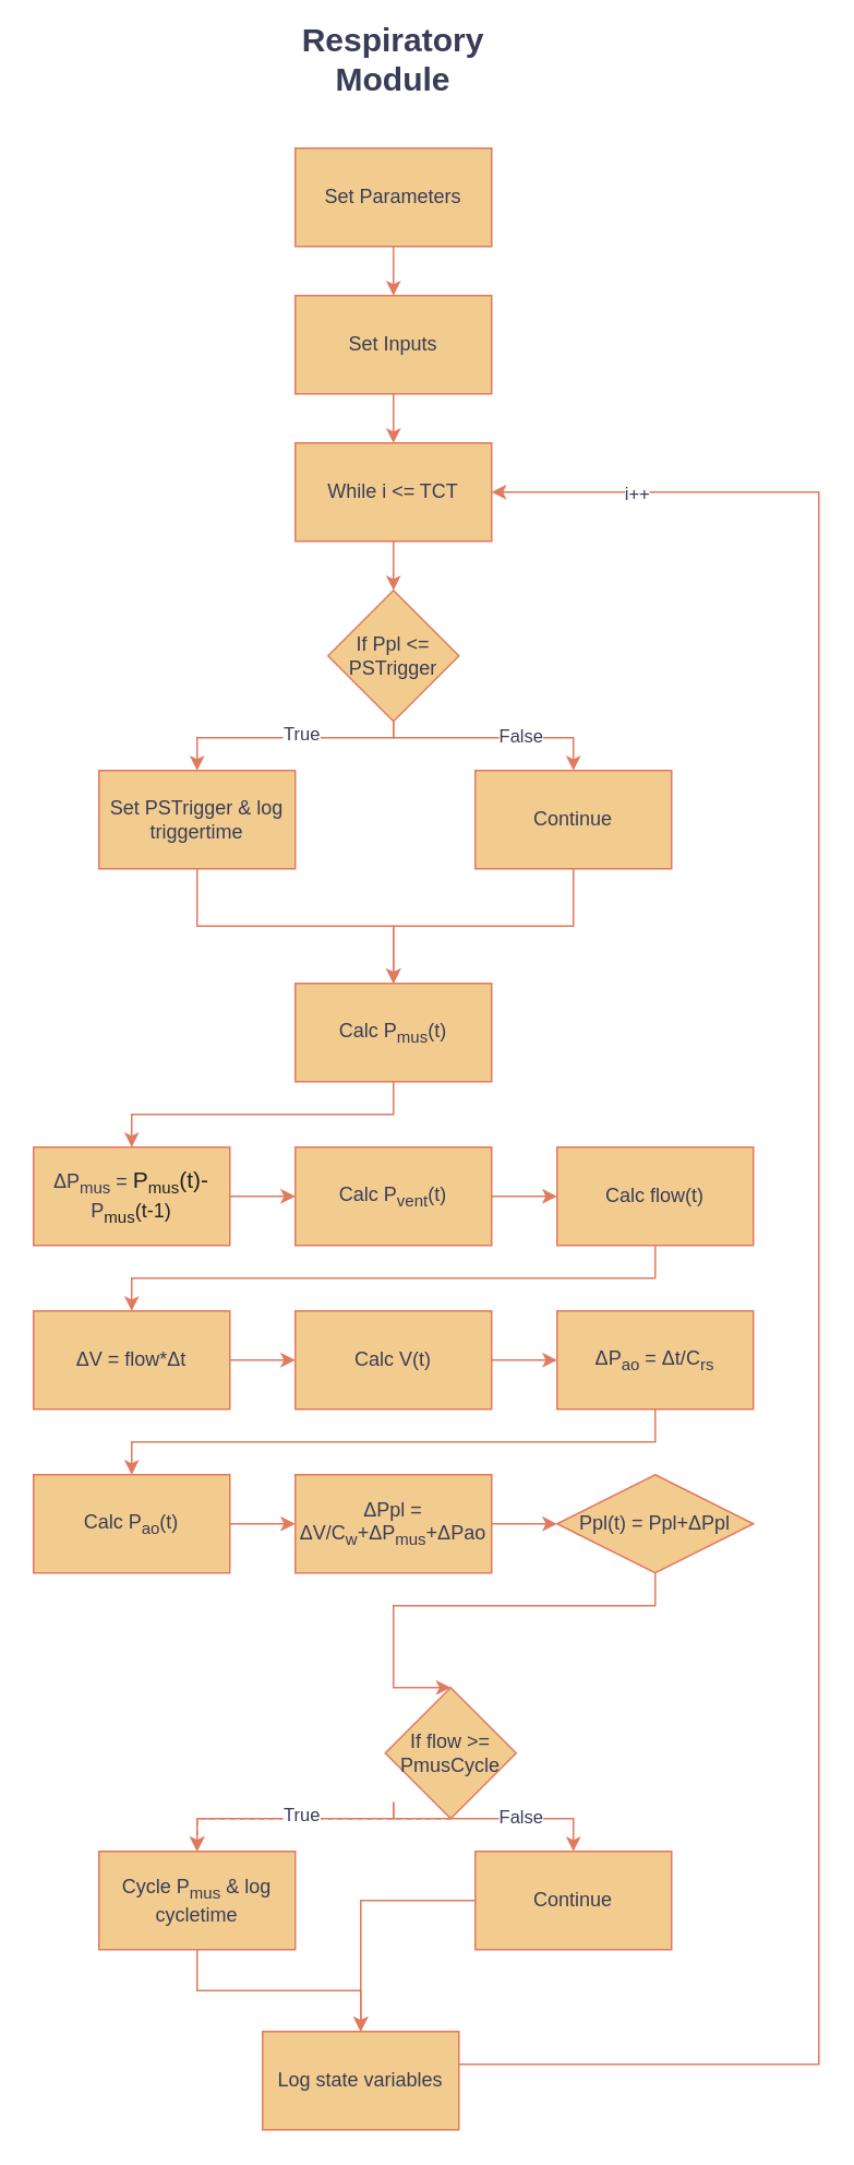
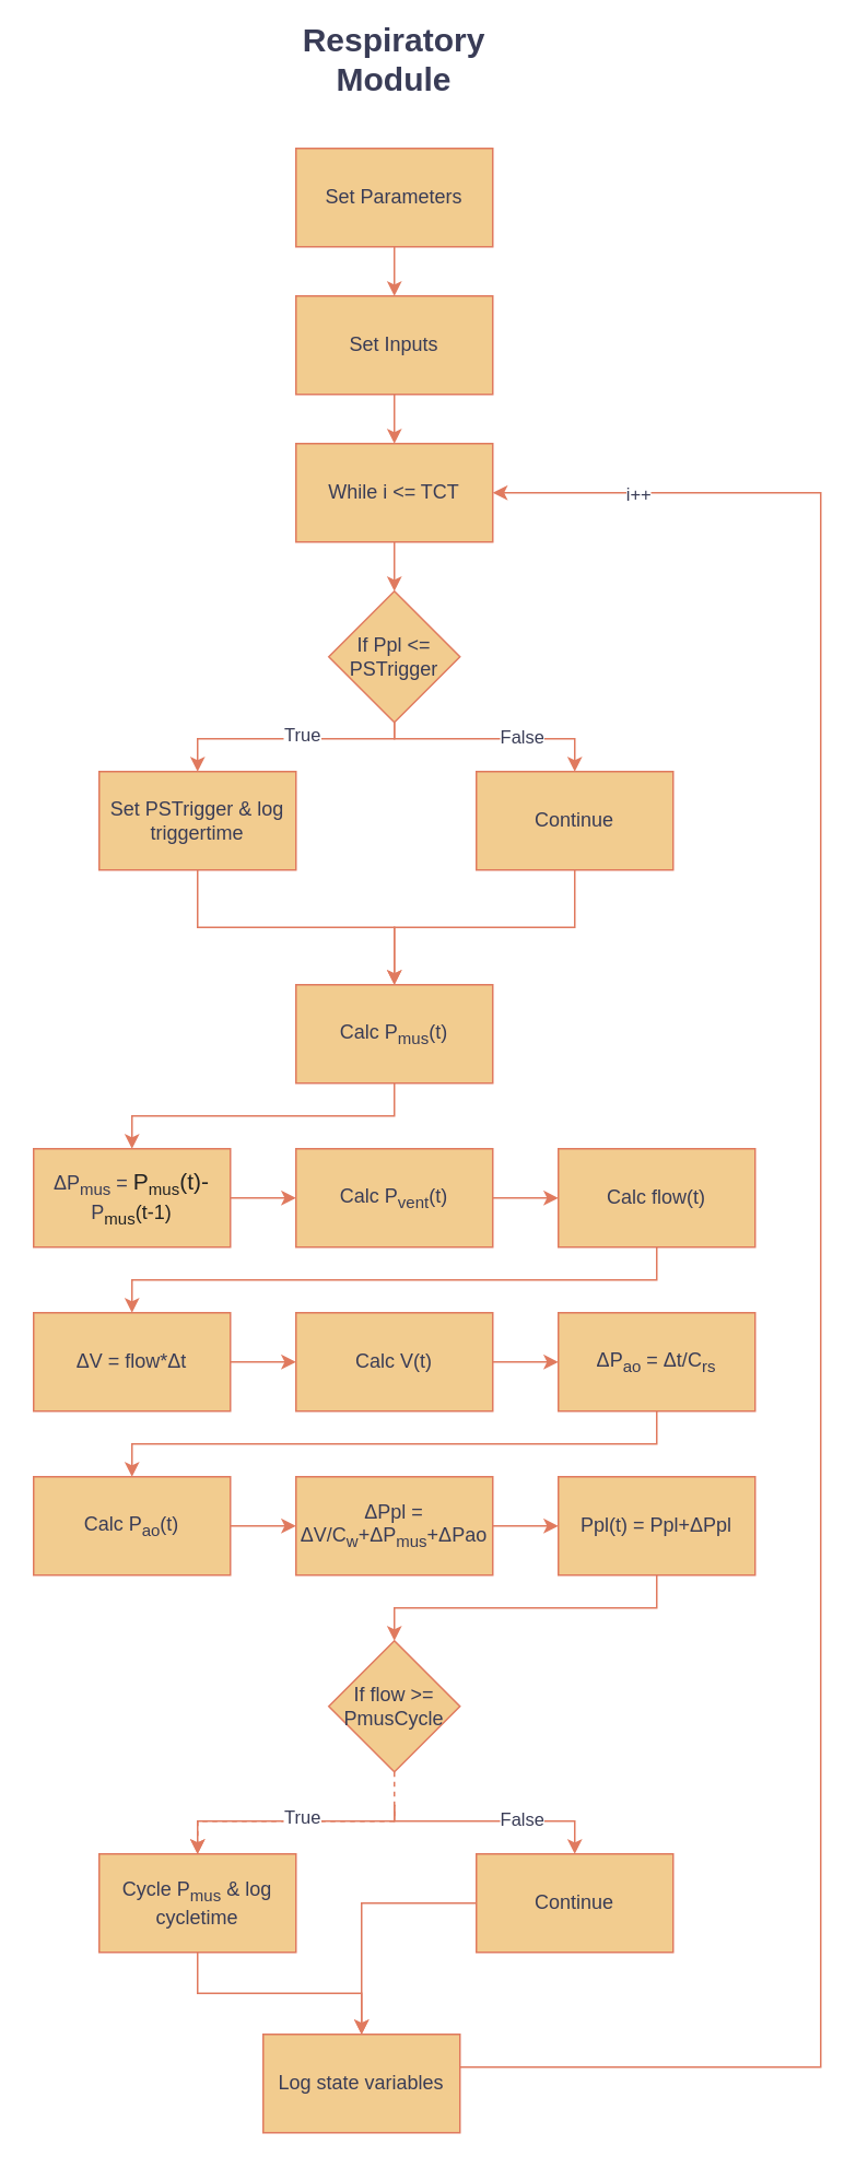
  <mxCell id="0" />
  <mxCell id="1" parent="0" />
  <mxCell id="2" style="edgeStyle=orthogonalEdgeStyle;rounded=0;orthogonalLoop=1;jettySize=auto;html=1;strokeColor=#E07A5F;fontColor=#393C56;fillColor=#F2CC8F;" parent="1" source="3" target="6" edge="1"><mxGeometry relative="1" as="geometry" /></mxCell>
  <mxCell id="3" value="Set Parameters&lt;br&gt;" style="rounded=0;whiteSpace=wrap;html=1;labelBackgroundColor=none;fillColor=#F2CC8F;strokeColor=#E07A5F;fontColor=#393C56;" parent="1" vertex="1"><mxGeometry x="180" y="90" width="120" height="60" as="geometry" /></mxCell>
  <mxCell id="4" value="&lt;font style=&quot;font-size: 20px;&quot;&gt;&lt;b&gt;Respiratory Module&lt;/b&gt;&lt;/font&gt;" style="text;html=1;strokeColor=none;fillColor=none;align=center;verticalAlign=middle;whiteSpace=wrap;rounded=0;fontColor=#393C56;" parent="1" vertex="1"><mxGeometry x="210" y="20" width="60" height="30" as="geometry" /></mxCell>
  <mxCell id="5" style="edgeStyle=orthogonalEdgeStyle;rounded=0;orthogonalLoop=1;jettySize=auto;html=1;entryX=0.5;entryY=0;entryDx=0;entryDy=0;strokeColor=#E07A5F;fontColor=#393C56;fillColor=#F2CC8F;" parent="1" source="6" target="8" edge="1"><mxGeometry relative="1" as="geometry" /></mxCell>
  <mxCell id="6" value="Set Inputs" style="rounded=0;whiteSpace=wrap;html=1;labelBackgroundColor=none;fillColor=#F2CC8F;strokeColor=#E07A5F;fontColor=#393C56;" parent="1" vertex="1"><mxGeometry x="180" y="180" width="120" height="60" as="geometry" /></mxCell>
  <mxCell id="7" style="edgeStyle=orthogonalEdgeStyle;rounded=0;orthogonalLoop=1;jettySize=auto;html=1;strokeColor=#E07A5F;fontColor=#393C56;fillColor=#F2CC8F;" parent="1" source="8" target="13" edge="1"><mxGeometry relative="1" as="geometry" /></mxCell>
  <mxCell id="8" value="While i &amp;lt;= TCT" style="rounded=0;whiteSpace=wrap;html=1;labelBackgroundColor=none;fillColor=#F2CC8F;strokeColor=#E07A5F;fontColor=#393C56;" parent="1" vertex="1"><mxGeometry x="180" y="270" width="120" height="60" as="geometry" /></mxCell>
  <mxCell id="9" style="edgeStyle=orthogonalEdgeStyle;rounded=0;orthogonalLoop=1;jettySize=auto;html=1;strokeColor=#E07A5F;fontColor=#393C56;fillColor=#F2CC8F;" parent="1" source="13" target="15" edge="1"><mxGeometry relative="1" as="geometry"><Array as="points"><mxPoint x="240" y="450" /><mxPoint x="120" y="450" /></Array></mxGeometry></mxCell>
  <mxCell id="10" value="True" style="edgeLabel;html=1;align=center;verticalAlign=middle;resizable=0;points=[];fontColor=#393C56;" parent="9" vertex="1" connectable="0"><mxGeometry x="-0.107" y="-3" relative="1" as="geometry"><mxPoint as="offset" /></mxGeometry></mxCell>
  <mxCell id="11" style="edgeStyle=orthogonalEdgeStyle;rounded=0;orthogonalLoop=1;jettySize=auto;html=1;strokeColor=#E07A5F;fontColor=#393C56;fillColor=#F2CC8F;" parent="1" source="13" target="17" edge="1"><mxGeometry relative="1" as="geometry"><Array as="points"><mxPoint x="240" y="450" /><mxPoint x="350" y="450" /></Array></mxGeometry></mxCell>
  <mxCell id="12" value="False" style="edgeLabel;html=1;align=center;verticalAlign=middle;resizable=0;points=[];fontColor=#393C56;" parent="11" vertex="1" connectable="0"><mxGeometry x="0.243" y="2" relative="1" as="geometry"><mxPoint as="offset" /></mxGeometry></mxCell>
  <mxCell id="13" value="If Ppl &amp;lt;= PSTrigger" style="rhombus;whiteSpace=wrap;html=1;strokeColor=#E07A5F;fontColor=#393C56;fillColor=#F2CC8F;" parent="1" vertex="1"><mxGeometry x="200" y="360" width="80" height="80" as="geometry" /></mxCell>
  <mxCell id="14" style="edgeStyle=orthogonalEdgeStyle;rounded=0;orthogonalLoop=1;jettySize=auto;html=1;strokeColor=#E07A5F;fontColor=#393C56;fillColor=#F2CC8F;" parent="1" source="15" target="19" edge="1"><mxGeometry relative="1" as="geometry" /></mxCell>
  <mxCell id="15" value="Set PSTrigger &amp;amp; log triggertime" style="rounded=0;whiteSpace=wrap;html=1;strokeColor=#E07A5F;fontColor=#393C56;fillColor=#F2CC8F;" parent="1" vertex="1"><mxGeometry x="60" y="470" width="120" height="60" as="geometry" /></mxCell>
  <mxCell id="16" style="edgeStyle=orthogonalEdgeStyle;rounded=0;orthogonalLoop=1;jettySize=auto;html=1;entryX=0.5;entryY=0;entryDx=0;entryDy=0;strokeColor=#E07A5F;fontColor=#393C56;fillColor=#F2CC8F;" parent="1" source="17" target="19" edge="1"><mxGeometry relative="1" as="geometry" /></mxCell>
  <mxCell id="17" value="Continue" style="rounded=0;whiteSpace=wrap;html=1;strokeColor=#E07A5F;fontColor=#393C56;fillColor=#F2CC8F;" parent="1" vertex="1"><mxGeometry x="290" y="470" width="120" height="60" as="geometry" /></mxCell>
  <mxCell id="18" style="edgeStyle=orthogonalEdgeStyle;rounded=0;orthogonalLoop=1;jettySize=auto;html=1;strokeColor=#E07A5F;fontColor=#393C56;fillColor=#F2CC8F;" parent="1" source="19" target="21" edge="1"><mxGeometry relative="1" as="geometry"><Array as="points"><mxPoint x="240" y="680" /><mxPoint x="80" y="680" /></Array></mxGeometry></mxCell>
  <mxCell id="19" value="Calc P&lt;sub&gt;mus&lt;/sub&gt;(t)" style="rounded=0;whiteSpace=wrap;html=1;strokeColor=#E07A5F;fontColor=#393C56;fillColor=#F2CC8F;" parent="1" vertex="1"><mxGeometry x="180" y="600" width="120" height="60" as="geometry" /></mxCell>
  <mxCell id="20" style="edgeStyle=orthogonalEdgeStyle;rounded=0;orthogonalLoop=1;jettySize=auto;html=1;entryX=0;entryY=0.5;entryDx=0;entryDy=0;strokeColor=#E07A5F;fontColor=#393C56;fillColor=#F2CC8F;" parent="1" source="21" target="23" edge="1"><mxGeometry relative="1" as="geometry" /></mxCell>
  <mxCell id="21" value="ΔP&lt;sub&gt;mus&lt;/sub&gt;&amp;nbsp;=&amp;nbsp;&lt;span style=&quot;color: rgb(32, 33, 34); font-family: sans-serif; font-size: 14px; text-align: start;&quot;&gt;P&lt;/span&gt;&lt;sub style=&quot;border-color: var(--border-color); color: rgb(32, 33, 34); font-family: sans-serif; text-align: start;&quot;&gt;mus&lt;/sub&gt;&lt;span style=&quot;color: rgb(32, 33, 34); font-family: sans-serif; font-size: 14px; text-align: start;&quot;&gt;(t)-&lt;/span&gt;P&lt;sub style=&quot;border-color: var(--border-color); color: rgb(32, 33, 34); font-family: sans-serif; text-align: start;&quot;&gt;mus&lt;/sub&gt;&lt;span style=&quot;border-color: var(--border-color); color: rgb(32, 33, 34); font-family: sans-serif; text-align: start;&quot;&gt;(t-1)&lt;/span&gt;" style="rounded=0;whiteSpace=wrap;html=1;strokeColor=#E07A5F;fontColor=#393C56;fillColor=#F2CC8F;" parent="1" vertex="1"><mxGeometry x="20" y="700" width="120" height="60" as="geometry" /></mxCell>
  <mxCell id="22" style="edgeStyle=orthogonalEdgeStyle;rounded=0;orthogonalLoop=1;jettySize=auto;html=1;strokeColor=#E07A5F;fontColor=#393C56;fillColor=#F2CC8F;" parent="1" source="23" target="25" edge="1"><mxGeometry relative="1" as="geometry" /></mxCell>
  <mxCell id="23" value="Calc P&lt;sub&gt;vent&lt;/sub&gt;(t)" style="rounded=0;whiteSpace=wrap;html=1;strokeColor=#E07A5F;fontColor=#393C56;fillColor=#F2CC8F;" parent="1" vertex="1"><mxGeometry x="180" y="700" width="120" height="60" as="geometry" /></mxCell>
  <mxCell id="24" style="edgeStyle=orthogonalEdgeStyle;rounded=0;orthogonalLoop=1;jettySize=auto;html=1;entryX=0.5;entryY=0;entryDx=0;entryDy=0;strokeColor=#E07A5F;fontColor=#393C56;fillColor=#F2CC8F;" parent="1" source="25" target="27" edge="1"><mxGeometry relative="1" as="geometry"><Array as="points"><mxPoint x="400" y="780" /><mxPoint x="80" y="780" /></Array></mxGeometry></mxCell>
  <mxCell id="25" value="Calc flow(t)" style="rounded=0;whiteSpace=wrap;html=1;strokeColor=#E07A5F;fontColor=#393C56;fillColor=#F2CC8F;" parent="1" vertex="1"><mxGeometry x="340" y="700" width="120" height="60" as="geometry" /></mxCell>
  <mxCell id="26" style="edgeStyle=orthogonalEdgeStyle;rounded=0;orthogonalLoop=1;jettySize=auto;html=1;entryX=0;entryY=0.5;entryDx=0;entryDy=0;strokeColor=#E07A5F;fontColor=#393C56;fillColor=#F2CC8F;" parent="1" source="27" target="29" edge="1"><mxGeometry relative="1" as="geometry" /></mxCell>
  <mxCell id="27" value="ΔV = flow*Δt" style="rounded=0;whiteSpace=wrap;html=1;strokeColor=#E07A5F;fontColor=#393C56;fillColor=#F2CC8F;" parent="1" vertex="1"><mxGeometry x="20" y="800" width="120" height="60" as="geometry" /></mxCell>
  <mxCell id="28" style="edgeStyle=orthogonalEdgeStyle;rounded=0;orthogonalLoop=1;jettySize=auto;html=1;entryX=0;entryY=0.5;entryDx=0;entryDy=0;strokeColor=#E07A5F;fontColor=#393C56;fillColor=#F2CC8F;" parent="1" source="29" target="31" edge="1"><mxGeometry relative="1" as="geometry" /></mxCell>
  <mxCell id="29" value="Calc V(t)" style="rounded=0;whiteSpace=wrap;html=1;strokeColor=#E07A5F;fontColor=#393C56;fillColor=#F2CC8F;" parent="1" vertex="1"><mxGeometry x="180" y="800" width="120" height="60" as="geometry" /></mxCell>
  <mxCell id="30" style="edgeStyle=orthogonalEdgeStyle;rounded=0;orthogonalLoop=1;jettySize=auto;html=1;strokeColor=#E07A5F;fontColor=#393C56;fillColor=#F2CC8F;" parent="1" source="31" target="33" edge="1"><mxGeometry relative="1" as="geometry"><Array as="points"><mxPoint x="400" y="880" /><mxPoint x="80" y="880" /></Array></mxGeometry></mxCell>
  <mxCell id="31" value="ΔP&lt;sub&gt;ao&lt;/sub&gt; = Δt/C&lt;sub&gt;rs&lt;/sub&gt;" style="rounded=0;whiteSpace=wrap;html=1;strokeColor=#E07A5F;fontColor=#393C56;fillColor=#F2CC8F;" parent="1" vertex="1"><mxGeometry x="340" y="800" width="120" height="60" as="geometry" /></mxCell>
  <mxCell id="32" style="edgeStyle=orthogonalEdgeStyle;rounded=0;orthogonalLoop=1;jettySize=auto;html=1;entryX=0;entryY=0.5;entryDx=0;entryDy=0;strokeColor=#E07A5F;fontColor=#393C56;fillColor=#F2CC8F;" parent="1" source="33" target="35" edge="1"><mxGeometry relative="1" as="geometry" /></mxCell>
  <mxCell id="33" value="Calc P&lt;sub&gt;ao&lt;/sub&gt;(t)" style="rounded=0;whiteSpace=wrap;html=1;strokeColor=#E07A5F;fontColor=#393C56;fillColor=#F2CC8F;" parent="1" vertex="1"><mxGeometry x="20" y="900" width="120" height="60" as="geometry" /></mxCell>
  <mxCell id="34" style="edgeStyle=orthogonalEdgeStyle;rounded=0;orthogonalLoop=1;jettySize=auto;html=1;entryX=0;entryY=0.5;entryDx=0;entryDy=0;strokeColor=#E07A5F;fontColor=#393C56;fillColor=#F2CC8F;" parent="1" source="35" target="37" edge="1"><mxGeometry relative="1" as="geometry" /></mxCell>
  <mxCell id="35" value="ΔPpl = ΔV/C&lt;sub&gt;w&lt;/sub&gt;+ΔP&lt;sub&gt;mus&lt;/sub&gt;+ΔPao" style="rounded=0;whiteSpace=wrap;html=1;strokeColor=#E07A5F;fontColor=#393C56;fillColor=#F2CC8F;" parent="1" vertex="1"><mxGeometry x="180" y="900" width="120" height="60" as="geometry" /></mxCell>
  <mxCell id="36" style="edgeStyle=orthogonalEdgeStyle;rounded=0;orthogonalLoop=1;jettySize=auto;html=1;entryX=0.5;entryY=0;entryDx=0;entryDy=0;strokeColor=#E07A5F;fontColor=#393C56;fillColor=#F2CC8F;" parent="1" source="37" target="39" edge="1"><mxGeometry relative="1" as="geometry"><Array as="points"><mxPoint x="400" y="980" /><mxPoint x="240" y="980" /></Array></mxGeometry></mxCell>
- <mxCell id="37" value="Ppl(t) = Ppl+ΔPpl" style="rhombus;whiteSpace=wrap;html=1;strokeColor=#E07A5F;fontColor=#393C56;fillColor=#F2CC8F;" parent="1" vertex="1"><mxGeometry x="340" y="900" width="120" height="60" as="geometry" /></mxCell>
+ <mxCell id="37" value="Ppl(t) = Ppl+ΔPpl" style="rounded=0;whiteSpace=wrap;html=1;strokeColor=#E07A5F;fontColor=#393C56;fillColor=#F2CC8F;" parent="1" vertex="1"><mxGeometry x="340" y="900" width="120" height="60" as="geometry" /></mxCell>
  <mxCell id="38" style="edgeStyle=orthogonalEdgeStyle;rounded=0;orthogonalLoop=1;jettySize=auto;html=1;entryX=0.5;entryY=0;entryDx=0;entryDy=0;strokeColor=#E07A5F;fontColor=#393C56;fillColor=#F2CC8F;dashed=1;" parent="1" source="39" target="45" edge="1"><mxGeometry relative="1" as="geometry"><Array as="points"><mxPoint x="240" y="1110" /><mxPoint x="120" y="1110" /></Array></mxGeometry></mxCell>
- <mxCell id="39" value="If flow &amp;gt;= PmusCycle" style="rhombus;whiteSpace=wrap;html=1;strokeColor=#E07A5F;fontColor=#393C56;fillColor=#F2CC8F;" parent="1" vertex="1"><mxGeometry x="235" y="1030" width="80" height="80" as="geometry" /></mxCell>
+ <mxCell id="39" value="If flow &amp;gt;= PmusCycle" style="rhombus;whiteSpace=wrap;html=1;strokeColor=#E07A5F;fontColor=#393C56;fillColor=#F2CC8F;" parent="1" vertex="1"><mxGeometry x="200" y="1000" width="80" height="80" as="geometry" /></mxCell>
  <mxCell id="40" style="edgeStyle=orthogonalEdgeStyle;rounded=0;orthogonalLoop=1;jettySize=auto;html=1;strokeColor=#E07A5F;fontColor=#393C56;fillColor=#F2CC8F;" parent="1" target="45" edge="1"><mxGeometry relative="1" as="geometry"><mxPoint x="240" y="1100" as="sourcePoint" /><Array as="points"><mxPoint x="240" y="1110" /><mxPoint x="120" y="1110" /></Array></mxGeometry></mxCell>
  <mxCell id="41" value="True" style="edgeLabel;html=1;align=center;verticalAlign=middle;resizable=0;points=[];fontColor=#393C56;" parent="40" vertex="1" connectable="0"><mxGeometry x="-0.107" y="-3" relative="1" as="geometry"><mxPoint as="offset" /></mxGeometry></mxCell>
  <mxCell id="42" style="edgeStyle=orthogonalEdgeStyle;rounded=0;orthogonalLoop=1;jettySize=auto;html=1;strokeColor=#E07A5F;fontColor=#393C56;fillColor=#F2CC8F;" parent="1" target="47" edge="1"><mxGeometry relative="1" as="geometry"><mxPoint x="240" y="1100" as="sourcePoint" /><Array as="points"><mxPoint x="240" y="1110" /><mxPoint x="350" y="1110" /></Array></mxGeometry></mxCell>
  <mxCell id="43" value="False" style="edgeLabel;html=1;align=center;verticalAlign=middle;resizable=0;points=[];fontColor=#393C56;" parent="42" vertex="1" connectable="0"><mxGeometry x="0.243" y="2" relative="1" as="geometry"><mxPoint as="offset" /></mxGeometry></mxCell>
  <mxCell id="44" style="edgeStyle=orthogonalEdgeStyle;rounded=0;orthogonalLoop=1;jettySize=auto;html=1;entryX=0.5;entryY=0;entryDx=0;entryDy=0;strokeColor=#E07A5F;fontColor=#393C56;fillColor=#F2CC8F;" parent="1" source="45" target="50" edge="1"><mxGeometry relative="1" as="geometry" /></mxCell>
  <mxCell id="45" value="Cycle P&lt;sub&gt;mus&lt;/sub&gt; &amp;amp; log cycletime" style="rounded=0;whiteSpace=wrap;html=1;strokeColor=#E07A5F;fontColor=#393C56;fillColor=#F2CC8F;" parent="1" vertex="1"><mxGeometry x="60" y="1130" width="120" height="60" as="geometry" /></mxCell>
  <mxCell id="46" style="edgeStyle=orthogonalEdgeStyle;rounded=0;orthogonalLoop=1;jettySize=auto;html=1;entryX=0.5;entryY=0;entryDx=0;entryDy=0;strokeColor=#E07A5F;fontColor=#393C56;fillColor=#F2CC8F;" parent="1" source="47" target="50" edge="1"><mxGeometry relative="1" as="geometry" /></mxCell>
  <mxCell id="47" value="Continue" style="rounded=0;whiteSpace=wrap;html=1;strokeColor=#E07A5F;fontColor=#393C56;fillColor=#F2CC8F;" parent="1" vertex="1"><mxGeometry x="290" y="1130" width="120" height="60" as="geometry" /></mxCell>
  <mxCell id="48" style="edgeStyle=orthogonalEdgeStyle;rounded=0;orthogonalLoop=1;jettySize=auto;html=1;entryX=1;entryY=0.5;entryDx=0;entryDy=0;strokeColor=#E07A5F;fontColor=#393C56;fillColor=#F2CC8F;" parent="1" source="50" target="8" edge="1"><mxGeometry relative="1" as="geometry"><Array as="points"><mxPoint x="500" y="1260" /><mxPoint x="500" y="300" /></Array></mxGeometry></mxCell>
  <mxCell id="49" value="i++" style="edgeLabel;html=1;align=center;verticalAlign=middle;resizable=0;points=[];fontColor=#393C56;" parent="48" vertex="1" connectable="0"><mxGeometry x="0.872" y="5" relative="1" as="geometry"><mxPoint y="-5" as="offset" /></mxGeometry></mxCell>
  <mxCell id="50" value="Log state variables" style="rounded=0;whiteSpace=wrap;html=1;strokeColor=#E07A5F;fontColor=#393C56;fillColor=#F2CC8F;" parent="1" vertex="1"><mxGeometry x="160" y="1240" width="120" height="60" as="geometry" /></mxCell>
